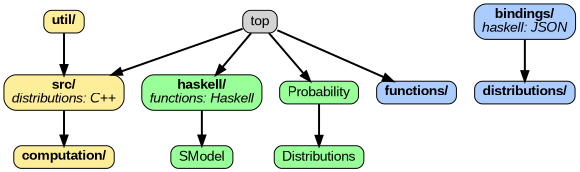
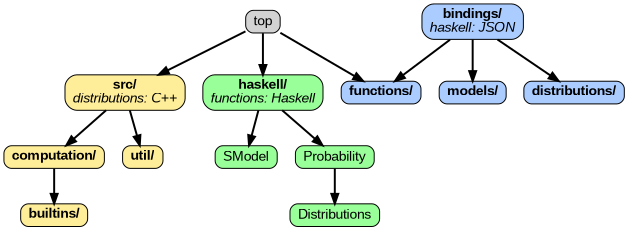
  digraph {
    fontname=Arial
    nodesep=0.25
    ranksep=0.5
    node [fillcolor="#ffee99" fontname=Arial shape=box style="filled,rounded"]
    edge [style="setlinewidth(2)"]
    n1 [height=0 label=<<b>src/</b><br/><i>distributions: C++</i>> width=0]
    n2 [height=0 label=<<b>computation/</b>> width=0]
    n3 [height=0 label=<<b>util/</b>> width=0]
+   n4 [height=0 label=<<b>builtins/</b>> width=0]
    n5 [fillcolor="#99ff99" height=0 label=<<b>haskell/</b><br/><i>functions: Haskell</i>> width=0]
    SModel [fillcolor="#99ff99" height=0 width=0]
    Probability [fillcolor="#99ff99" height=0 width=0]
    Distributions [fillcolor="#99ff99" height=0 width=0]
    n9 [fillcolor="#aaccff" height=0 label=<<b>bindings/</b><br/><i>haskell: JSON</i>> width=0]
    n10 [fillcolor="#aaccff" height=0 label=<<b>functions/</b>> width=0]
+   n11 [fillcolor="#aaccff" height=0 label=<<b>models/</b>> width=0]
    n12 [fillcolor="#aaccff" height=0 label=<<b>distributions/</b>> width=0]
    top [height=0 width=0 fillcolor=""]
    subgraph sub_1 {
      n1
      n2
      n3
+     n4
    }
    subgraph sub_2 {
      n5
      SModel
      Probability
      Distributions
      n9
      n10
+     n11
      n12
    }
    n1 -> n2
-   n3 -> n1
+   n1 -> n3
+   n2 -> n4
    n5 -> SModel
-   top -> Probability
+   n5 -> Probability
    Probability -> Distributions
+   n9 -> n10
+   n9 -> n11
    n9 -> n12
    top -> n1
    top -> n5
    top -> n10
  }
